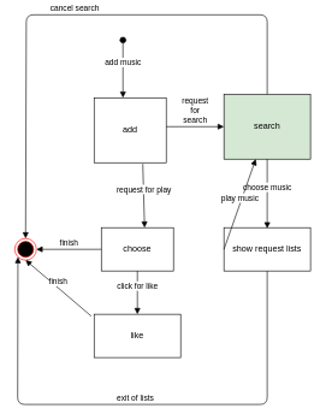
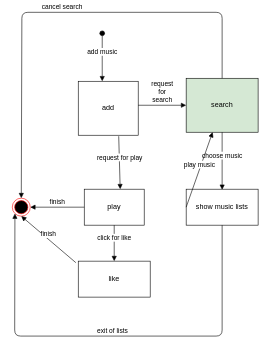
  <mxCell id="0" />
  <mxCell id="1" parent="0" />
  <mxCell id="2" value="add music" style="html=1;verticalAlign=bottom;startArrow=oval;startFill=1;endArrow=block;startSize=8;" edge="1" parent="1"><mxGeometry width="60" relative="1" as="geometry"><mxPoint x="170" y="55" as="sourcePoint" /><mxPoint x="170" y="135" as="targetPoint" /></mxGeometry></mxCell>
  <mxCell id="3" value="add" style="rounded=0;whiteSpace=wrap;html=1;" vertex="1" parent="1"><mxGeometry x="130" y="135" width="100" height="90" as="geometry" /></mxCell>
  <mxCell id="4" value="request&lt;br&gt;for&lt;br&gt;search&lt;br&gt;" style="html=1;verticalAlign=bottom;endArrow=block;" edge="1" parent="1"><mxGeometry width="80" relative="1" as="geometry"><mxPoint x="230" y="175" as="sourcePoint" /><mxPoint x="310" y="175" as="targetPoint" /></mxGeometry></mxCell>
  <mxCell id="5" value="search" style="rounded=0;whiteSpace=wrap;html=1;fillColor=#d5e8d4;" vertex="1" parent="1"><mxGeometry x="310" y="130" width="120" height="90" as="geometry" /></mxCell>
  <mxCell id="6" value="request for play" style="html=1;verticalAlign=bottom;endArrow=block;exitX=0.675;exitY=1.018;exitDx=0;exitDy=0;exitPerimeter=0;" edge="1" source="3" parent="1"><mxGeometry width="80" relative="1" as="geometry"><mxPoint x="200" y="295" as="sourcePoint" /><mxPoint x="200" y="315" as="targetPoint" /></mxGeometry></mxCell>
- <mxCell id="7" value="choose" style="rounded=0;whiteSpace=wrap;html=1;" vertex="1" parent="1"><mxGeometry x="140" y="315" width="100" height="60" as="geometry" /></mxCell>
- <mxCell id="8" value="show request lists" style="rounded=0;whiteSpace=wrap;html=1;" vertex="1" parent="1"><mxGeometry x="310" y="315" width="120" height="60" as="geometry" /></mxCell>
+ <mxCell id="7" value="play" style="rounded=0;whiteSpace=wrap;html=1;" vertex="1" parent="1"><mxGeometry x="140" y="315" width="100" height="60" as="geometry" /></mxCell>
+ <mxCell id="8" value="show music lists" style="rounded=0;whiteSpace=wrap;html=1;" vertex="1" parent="1"><mxGeometry x="310" y="315" width="120" height="60" as="geometry" /></mxCell>
  <mxCell id="9" value="choose music" style="html=1;verticalAlign=bottom;endArrow=block;exitX=0.5;exitY=1;exitDx=0;exitDy=0;" edge="1" source="5" parent="1"><mxGeometry width="80" relative="1" as="geometry"><mxPoint x="370" y="265" as="sourcePoint" /><mxPoint x="370" y="316" as="targetPoint" /></mxGeometry></mxCell>
  <mxCell id="10" value="play music" style="html=1;verticalAlign=bottom;endArrow=block;exitX=0;exitY=0.5;exitDx=0;exitDy=0;" edge="1" source="8" target="5" parent="1"><mxGeometry width="80" relative="1" as="geometry"><mxPoint x="240" y="395" as="sourcePoint" /><mxPoint x="320" y="395" as="targetPoint" /></mxGeometry></mxCell>
  <mxCell id="11" value="click for like" style="html=1;verticalAlign=bottom;endArrow=block;exitX=0.5;exitY=1;exitDx=0;exitDy=0;" edge="1" source="7" parent="1"><mxGeometry width="80" relative="1" as="geometry"><mxPoint x="190" y="415" as="sourcePoint" /><mxPoint x="190" y="435" as="targetPoint" /></mxGeometry></mxCell>
  <mxCell id="12" value="like" style="rounded=0;whiteSpace=wrap;html=1;" vertex="1" parent="1"><mxGeometry x="130" y="435" width="120" height="60" as="geometry" /></mxCell>
  <mxCell id="13" value="finish" style="html=1;verticalAlign=bottom;endArrow=block;exitX=0;exitY=0.5;exitDx=0;exitDy=0;" edge="1" source="7" parent="1"><mxGeometry width="80" relative="1" as="geometry"><mxPoint x="80" y="345" as="sourcePoint" /><mxPoint x="50" y="345" as="targetPoint" /></mxGeometry></mxCell>
  <mxCell id="14" value="" style="ellipse;html=1;shape=endState;fillColor=#000000;strokeColor=#ff0000;" vertex="1" parent="1"><mxGeometry x="20" y="330" width="30" height="30" as="geometry" /></mxCell>
  <mxCell id="15" value="finish" style="html=1;verticalAlign=bottom;endArrow=block;entryX=0.5;entryY=1;entryDx=0;entryDy=0;exitX=-0.033;exitY=0.043;exitDx=0;exitDy=0;exitPerimeter=0;" edge="1" parent="1" source="12" target="14"><mxGeometry width="80" relative="1" as="geometry"><mxPoint x="-40" y="430" as="sourcePoint" /><mxPoint x="40" y="430" as="targetPoint" /></mxGeometry></mxCell>
  <mxCell id="16" value="cancel search" style="html=1;verticalAlign=bottom;endArrow=block;entryX=0.5;entryY=0;entryDx=0;entryDy=0;exitX=0.5;exitY=0;exitDx=0;exitDy=0;" edge="1" parent="1" source="5" target="14"><mxGeometry width="80" relative="1" as="geometry"><mxPoint x="370" as="sourcePoint" y="0" /><mxPoint x="10" y="200" as="targetPoint" /><Array as="points"><mxPoint x="370" y="20" /><mxPoint x="36" y="20" /></Array></mxGeometry></mxCell>
  <mxCell id="17" value="exit of lists" style="html=1;verticalAlign=bottom;endArrow=block;exitX=0.5;exitY=1;exitDx=0;exitDy=0;entryX=0;entryY=1;entryDx=0;entryDy=0;" edge="1" parent="1" source="8" target="14"><mxGeometry width="80" relative="1" as="geometry"><mxPoint x="350" y="400" as="sourcePoint" /><mxPoint x="-70" y="560" as="targetPoint" /><Array as="points"><mxPoint x="370" y="560" /><mxPoint x="24" y="560" /></Array></mxGeometry></mxCell>
